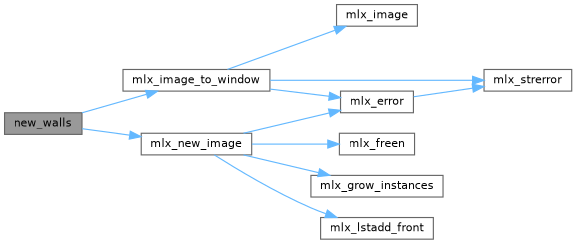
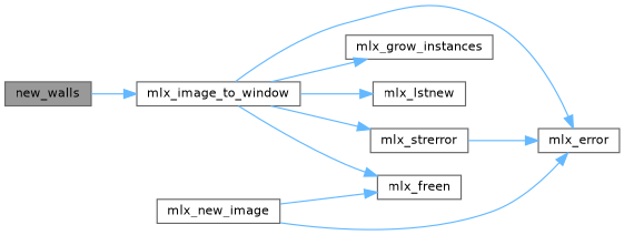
  digraph {
    rankdir=LR
    node [color=grey40 fillcolor=white fontname=Helvetica fontsize=10 shape=box style=filled]
    edge [color=steelblue1 fontname=Helvetica fontsize=10 labelfontname=Helvetica labelfontsize=10 style=solid]
    n1 [color=gray40 fillcolor=grey60 fontcolor=black height=0.2 label=new_walls width=0.4]
    n2 [height=0.2 label=mlx_image_to_window width=0.4]
    n3 [height=0.2 label=mlx_new_image width=0.4]
    n4 [height=0.2 label=mlx_error width=0.4]
    n5 [height=0.2 label=mlx_freen width=0.4]
    n6 [height=0.2 label=mlx_grow_instances width=0.4]
-   n7 [height=0.2 label=mlx_image width=0.4]
+   n7 [height=0.2 label=mlx_lstnew width=0.4]
    n8 [height=0.2 label=mlx_strerror width=0.4]
-   n9 [height=0.2 label=mlx_lstadd_front width=0.4]
    n1 -> n2
-   n1 -> n3
    n2 -> n4
-   n3 -> n6
+   n2 -> n5
+   n2 -> n6
    n2 -> n7
    n2 -> n8
    n3 -> n4
    n3 -> n5
-   n3 -> n9
-   n4 -> n8
+   n8 -> n4
  }
